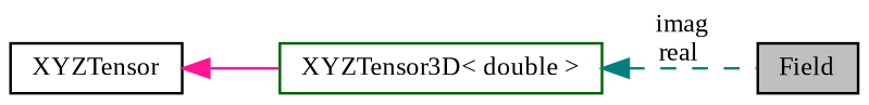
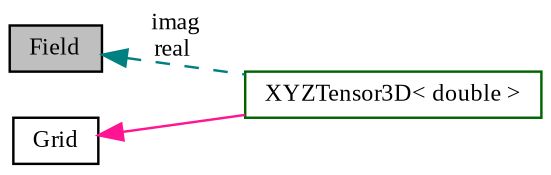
  digraph {
    fontname="Liberation Serif"
    rankdir=LR
    node [color=black fillcolor=white fontname="Liberation Serif" fontsize=10 shape=record style=filled]
    edge [dir=back fontname="Liberation Serif" fontsize=10 labelfontname=Helvetica labelfontsize=10]
    n1 [fillcolor=grey75 fontcolor=black height=0.2 label=Field width=0.4]
-   n2 [height=0.2 label=XYZTensor width=0.4]
+   n2 [height=0.2 label=Grid width=0.4]
    n3 [color=darkgreen height=0.2 label="XYZTensor3D\< double \>" width=0.4]
    n2 -> n3 [color=deeppink style=solid]
-   n3 -> n1 [color=teal label=" imag\nreal" style=dashed]
+   n1 -> n3 [color=teal label=" imag\nreal" style=dashed]
  }
